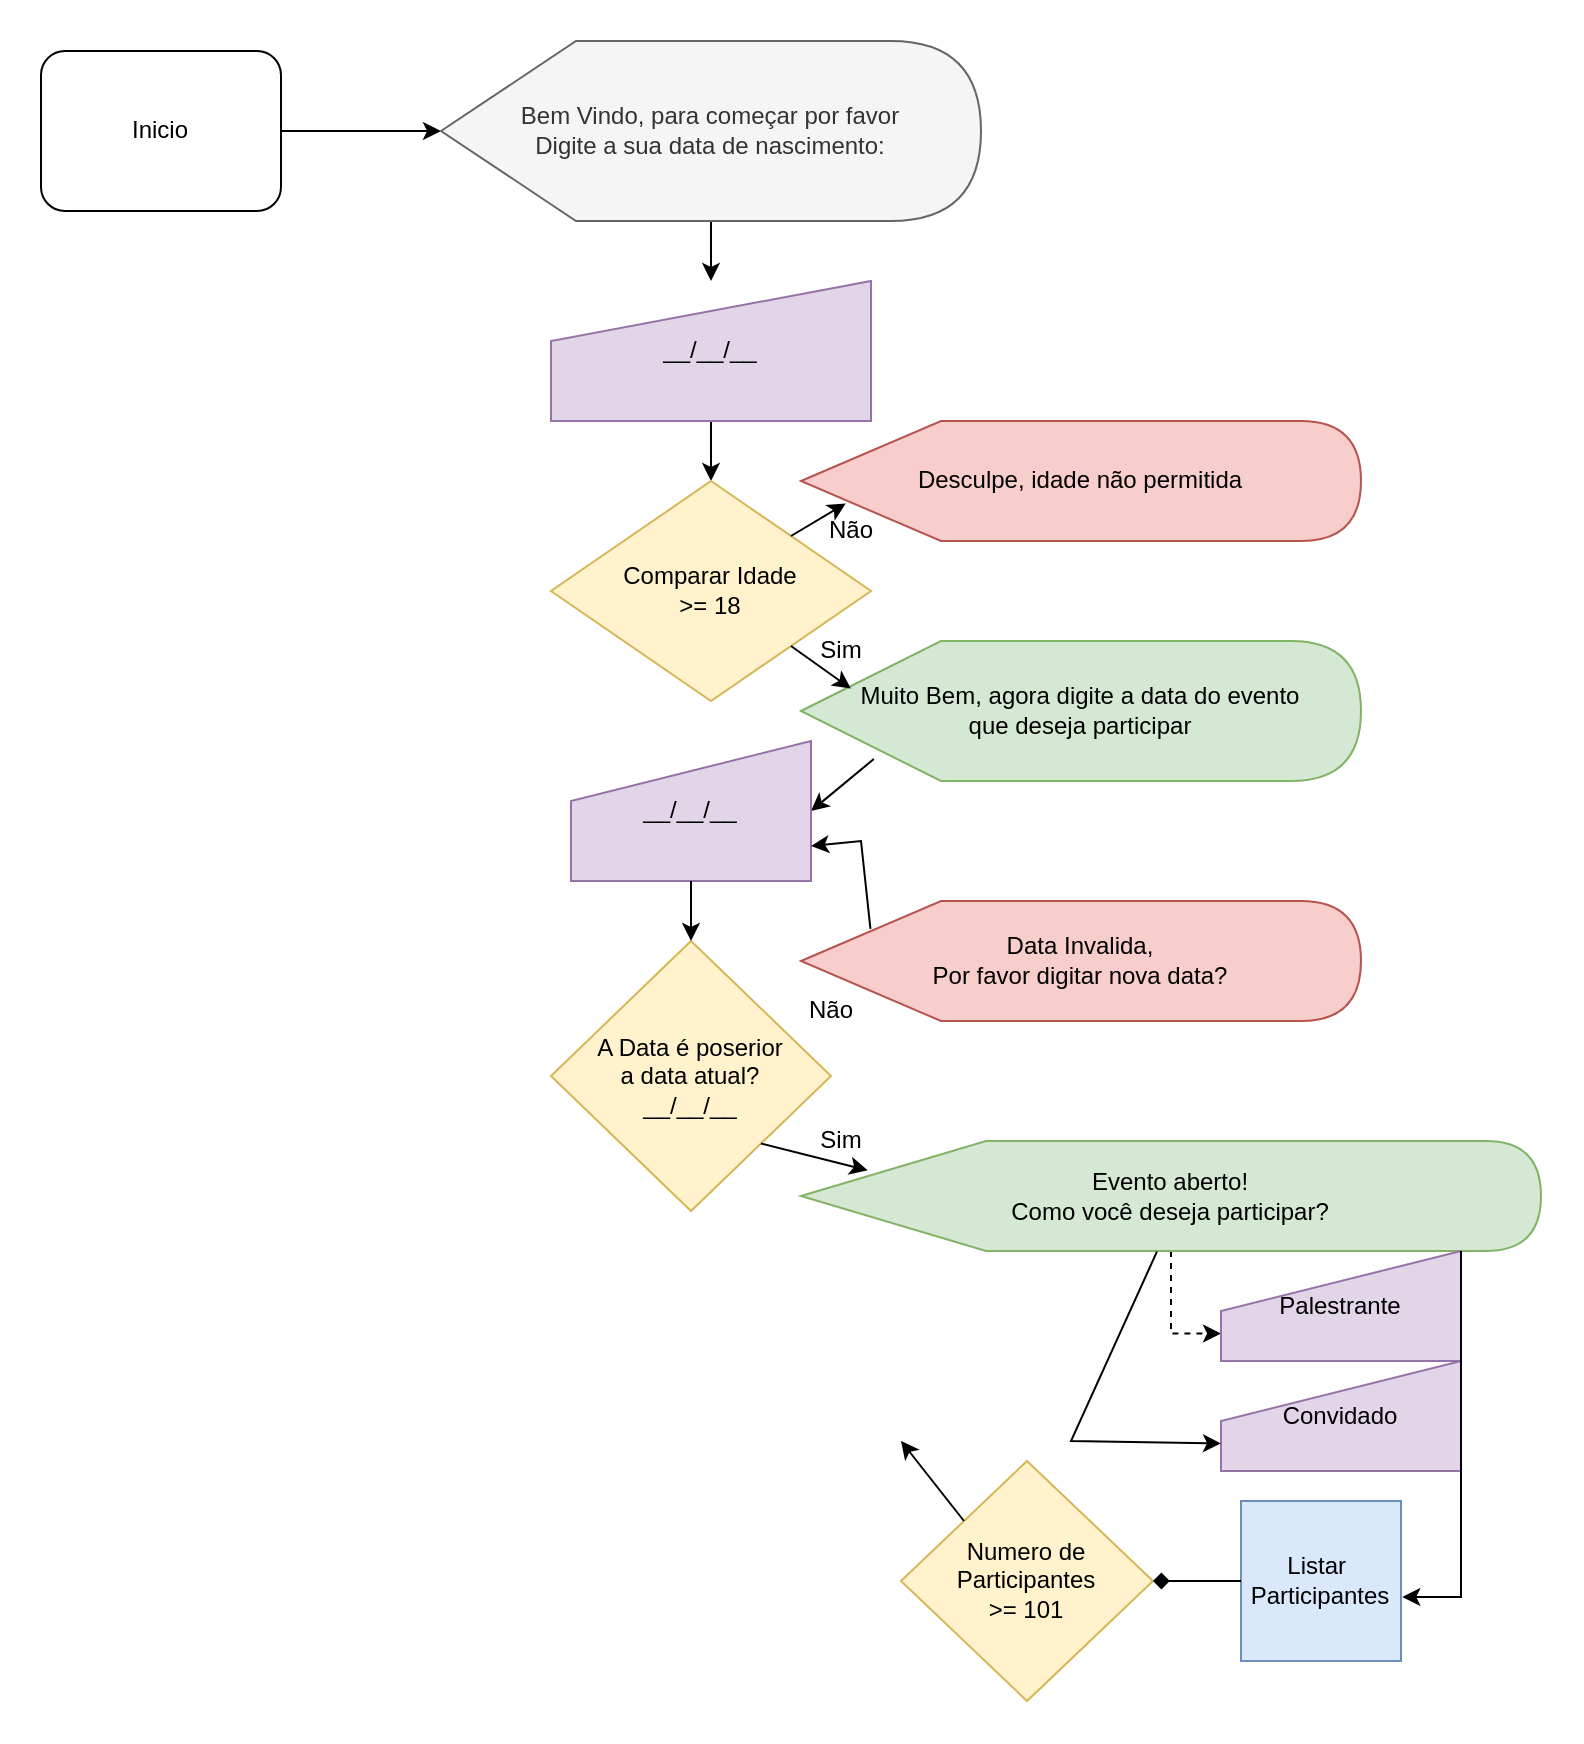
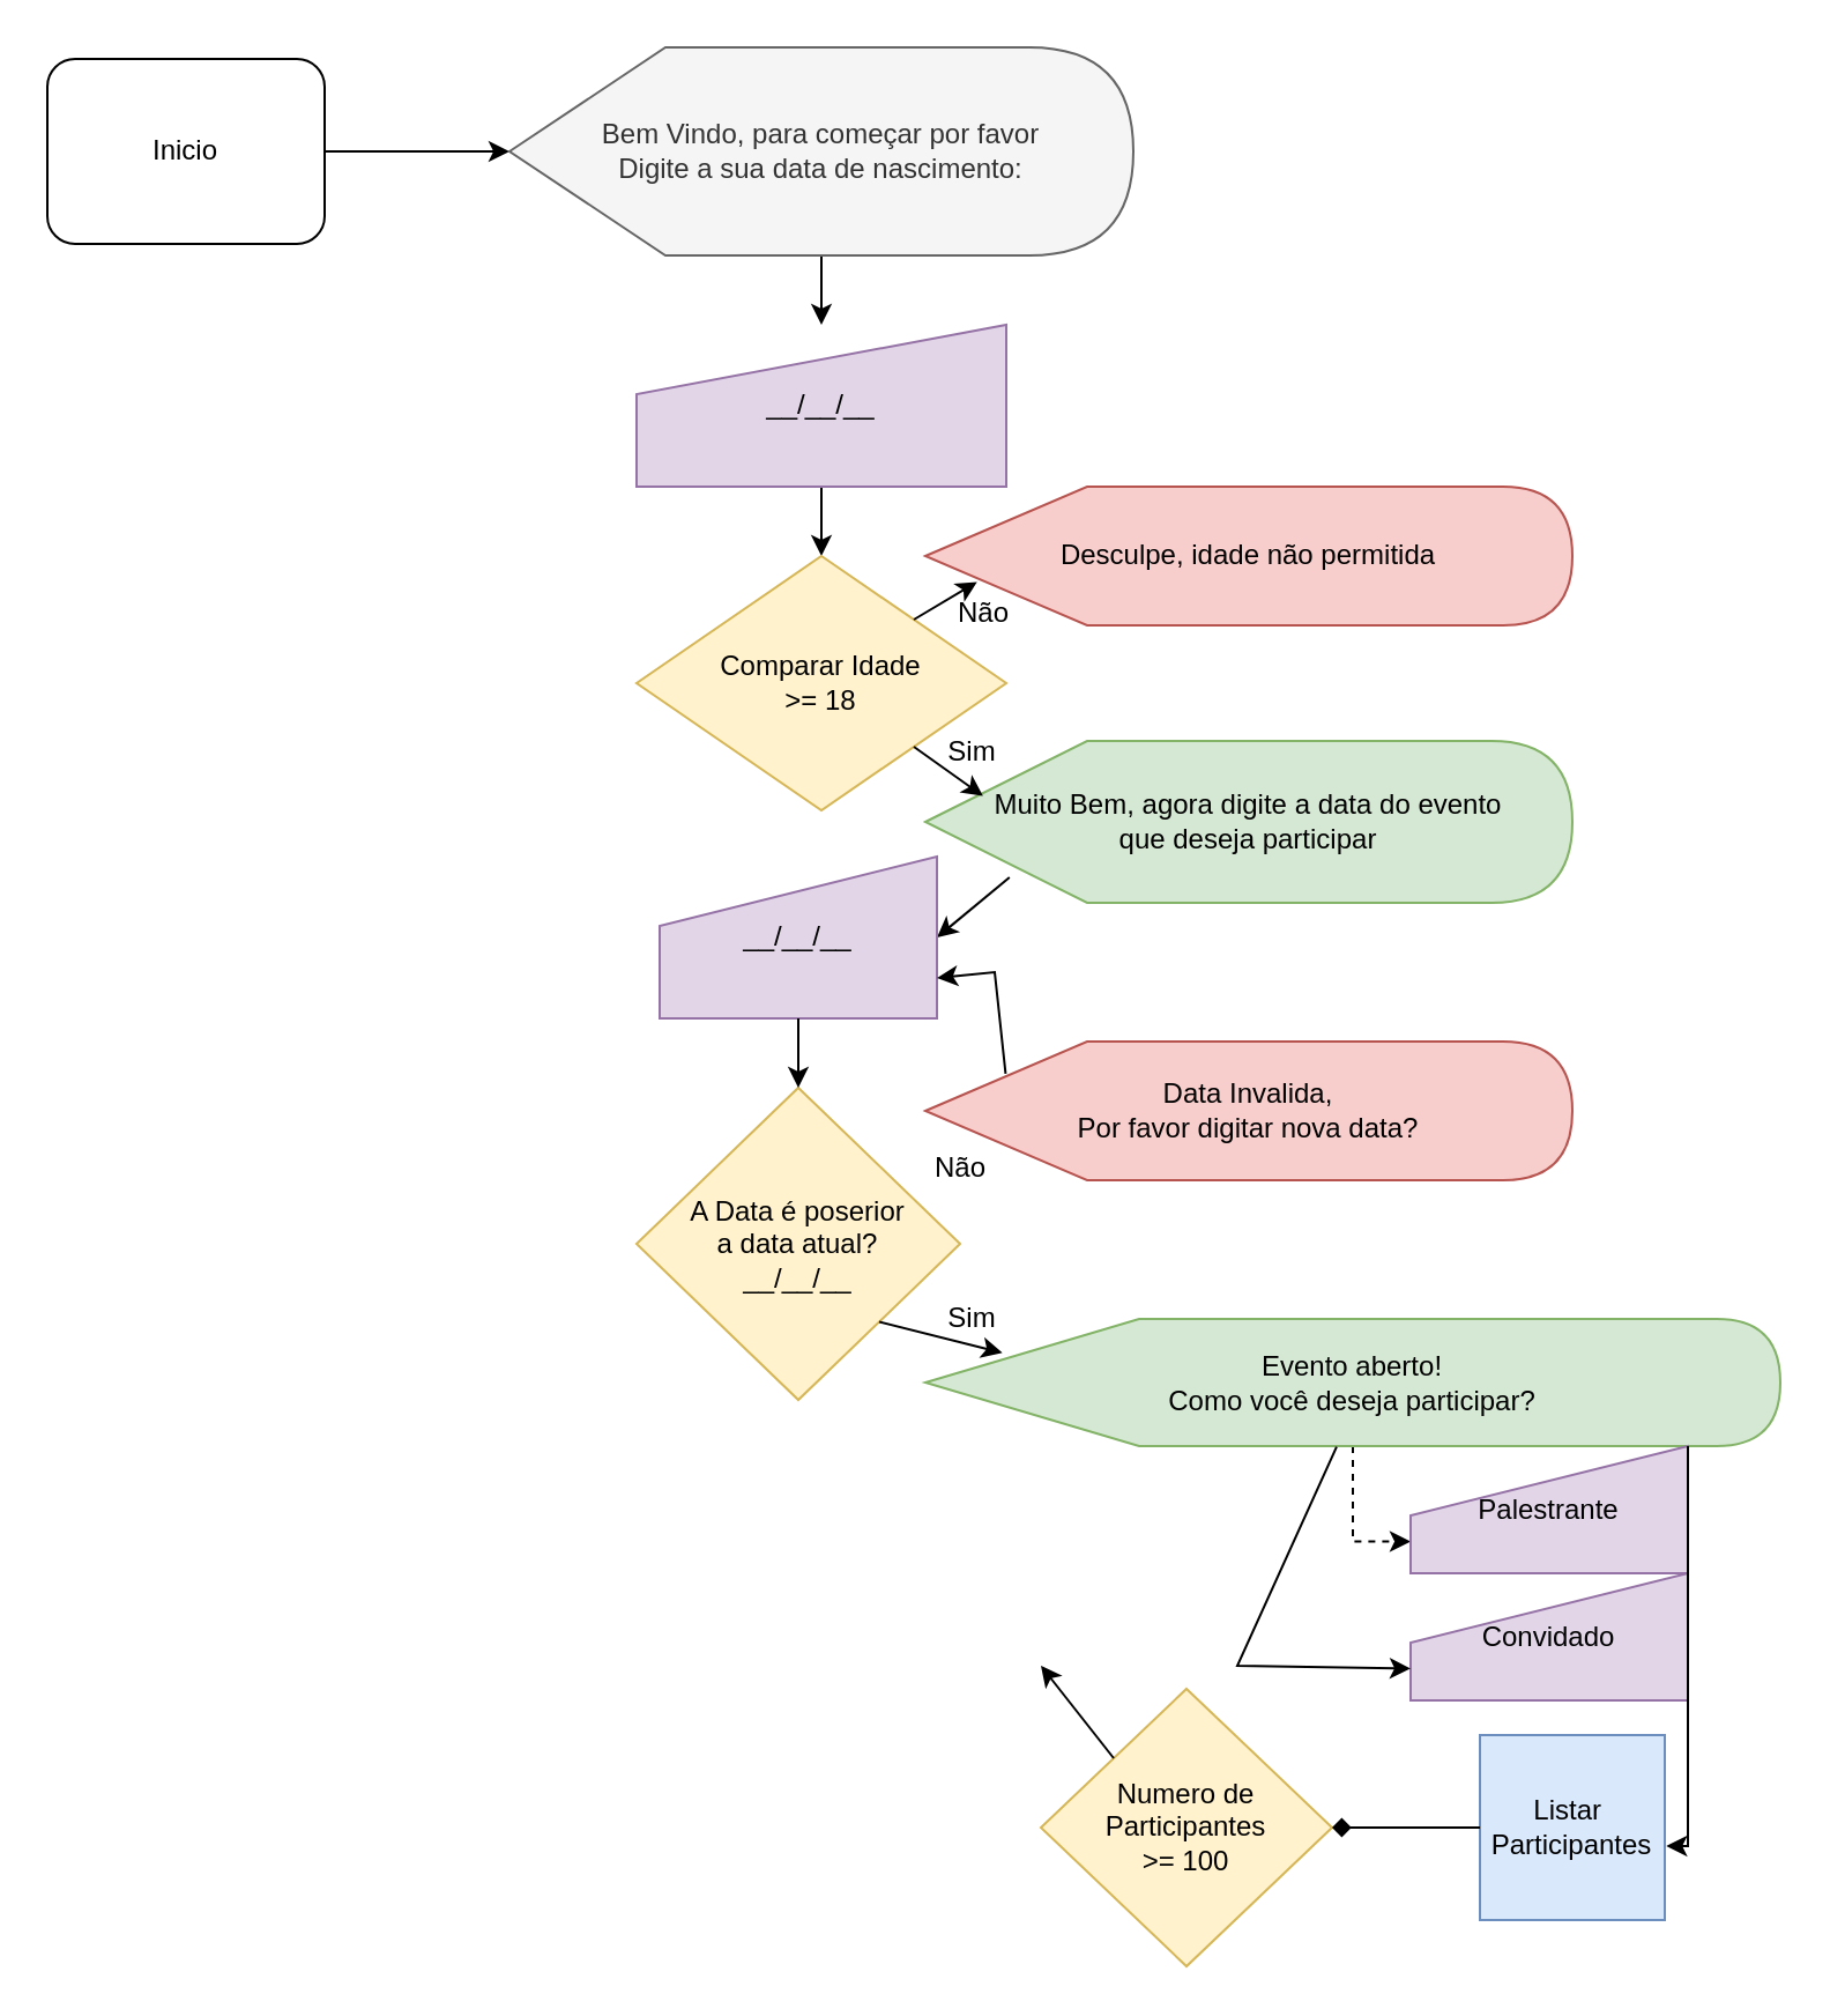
  <mxCell id="0" />
  <mxCell id="1" parent="0" />
  <mxCell id="2" value="" style="edgeStyle=orthogonalEdgeStyle;rounded=0;orthogonalLoop=1;jettySize=auto;html=1;" edge="1" parent="1" source="3" target="12"><mxGeometry relative="1" as="geometry" /></mxCell>
  <mxCell id="3" value="Inicio" style="whiteSpace=wrap;html=1;rounded=1;" vertex="1" parent="1"><mxGeometry x="20" y="25" width="120" height="80" as="geometry" /></mxCell>
  <mxCell id="4" value="A Data é poserior&lt;br&gt;a data atual?&lt;br&gt;__/__/__" style="rhombus;whiteSpace=wrap;html=1;fillColor=#fff2cc;strokeColor=#d6b656;" vertex="1" parent="1"><mxGeometry x="275" y="470" width="140" height="135" as="geometry" /></mxCell>
  <mxCell id="5" value="" style="endArrow=classic;html=1;rounded=0;exitX=0.13;exitY=0.843;exitDx=0;exitDy=0;exitPerimeter=0;entryX=1;entryY=0.5;entryDx=0;entryDy=0;" edge="1" parent="1" source="16" target="6"><mxGeometry width="50" height="50" relative="1" as="geometry"><mxPoint x="40" y="214.5" as="sourcePoint" /><mxPoint x="400" y="415" as="targetPoint" /></mxGeometry></mxCell>
  <mxCell id="6" value="__/__/__" style="shape=manualInput;whiteSpace=wrap;html=1;fillColor=#e1d5e7;strokeColor=#9673a6;" vertex="1" parent="1"><mxGeometry x="285" y="370" width="120" height="70" as="geometry" /></mxCell>
  <mxCell id="7" value="" style="endArrow=classic;html=1;rounded=0;exitX=0.5;exitY=1;exitDx=0;exitDy=0;entryX=0.5;entryY=0;entryDx=0;entryDy=0;" edge="1" parent="1" source="6" target="4"><mxGeometry width="50" height="50" relative="1" as="geometry"><mxPoint x="110" y="480" as="sourcePoint" /><mxPoint x="180" y="580" as="targetPoint" /></mxGeometry></mxCell>
  <mxCell id="8" value="" style="edgeStyle=orthogonalEdgeStyle;rounded=0;orthogonalLoop=1;jettySize=auto;html=1;entryX=0;entryY=0.75;entryDx=0;entryDy=0;dashed=1;" edge="1" parent="1" source="9" target="29"><mxGeometry relative="1" as="geometry" /></mxCell>
  <mxCell id="9" value="Evento aberto!&lt;br&gt;Como você deseja participar?" style="shape=display;whiteSpace=wrap;html=1;fillColor=#d5e8d4;strokeColor=#82b366;" vertex="1" parent="1"><mxGeometry x="400" y="570" width="370" height="55" as="geometry" /></mxCell>
  <mxCell id="10" value="Data Invalida, &lt;br&gt;Por favor digitar nova data?" style="shape=display;whiteSpace=wrap;html=1;fillColor=#f8cecc;strokeColor=#b85450;" vertex="1" parent="1"><mxGeometry x="400" y="450" width="280" height="60" as="geometry" /></mxCell>
  <mxCell id="11" value="" style="edgeStyle=orthogonalEdgeStyle;rounded=0;orthogonalLoop=1;jettySize=auto;html=1;" edge="1" parent="1" source="12" target="14"><mxGeometry relative="1" as="geometry" /></mxCell>
  <mxCell id="12" value="Bem Vindo, para começar por favor &lt;br&gt;Digite a sua data de nascimento:" style="shape=display;whiteSpace=wrap;html=1;fillColor=#f5f5f5;strokeColor=#666666;fontColor=#333333;" vertex="1" parent="1"><mxGeometry x="220" y="20" width="270" height="90" as="geometry" /></mxCell>
  <mxCell id="13" value="" style="edgeStyle=orthogonalEdgeStyle;rounded=0;orthogonalLoop=1;jettySize=auto;html=1;" edge="1" parent="1" source="14" target="15"><mxGeometry relative="1" as="geometry" /></mxCell>
  <mxCell id="14" value="__/__/__" style="shape=manualInput;whiteSpace=wrap;html=1;fillColor=#e1d5e7;strokeColor=#9673a6;" vertex="1" parent="1"><mxGeometry x="275" y="140" width="160" height="70" as="geometry" /></mxCell>
  <mxCell id="15" value="Comparar Idade&lt;br&gt;&amp;gt;= 18" style="rhombus;whiteSpace=wrap;html=1;fillColor=#fff2cc;strokeColor=#d6b656;" vertex="1" parent="1"><mxGeometry x="275" y="240" width="160" height="110" as="geometry" /></mxCell>
  <mxCell id="16" value="Muito Bem, agora digite a data do evento&lt;br&gt;que deseja participar" style="shape=display;whiteSpace=wrap;html=1;fillColor=#d5e8d4;strokeColor=#82b366;" vertex="1" parent="1"><mxGeometry x="400" y="320" width="280" height="70" as="geometry" /></mxCell>
  <mxCell id="17" value="" style="endArrow=classic;html=1;rounded=0;exitX=1;exitY=1;exitDx=0;exitDy=0;entryX=0.089;entryY=0.34;entryDx=0;entryDy=0;entryPerimeter=0;" edge="1" parent="1" source="15" target="16"><mxGeometry width="50" height="50" relative="1" as="geometry"><mxPoint x="360" y="260" as="sourcePoint" /><mxPoint x="410" y="210" as="targetPoint" /></mxGeometry></mxCell>
  <mxCell id="18" value="Sim" style="text;html=1;align=center;verticalAlign=middle;resizable=0;points=[];autosize=1;strokeColor=none;fillColor=none;" vertex="1" parent="1"><mxGeometry x="400" y="310" width="40" height="30" as="geometry" /></mxCell>
  <mxCell id="19" value="Desculpe, idade não permitida" style="shape=display;whiteSpace=wrap;html=1;fillColor=#f8cecc;strokeColor=#b85450;" vertex="1" parent="1"><mxGeometry x="400" y="210" width="280" height="60" as="geometry" /></mxCell>
  <mxCell id="20" value="" style="endArrow=classic;html=1;rounded=0;exitX=1;exitY=0;exitDx=0;exitDy=0;entryX=0.08;entryY=0.687;entryDx=0;entryDy=0;entryPerimeter=0;" edge="1" parent="1" source="15" target="19"><mxGeometry width="50" height="50" relative="1" as="geometry"><mxPoint x="360" y="260" as="sourcePoint" /><mxPoint x="410" y="210" as="targetPoint" /></mxGeometry></mxCell>
  <mxCell id="21" value="Não" style="text;html=1;align=center;verticalAlign=middle;resizable=0;points=[];autosize=1;strokeColor=none;fillColor=none;" vertex="1" parent="1"><mxGeometry x="400" y="250" width="50" height="30" as="geometry" /></mxCell>
  <mxCell id="22" value="Sim" style="text;html=1;align=center;verticalAlign=middle;resizable=0;points=[];autosize=1;strokeColor=none;fillColor=none;" vertex="1" parent="1"><mxGeometry x="400" y="555" width="40" height="30" as="geometry" /></mxCell>
  <mxCell id="23" value="" style="endArrow=classic;html=1;rounded=0;exitX=1;exitY=1;exitDx=0;exitDy=0;entryX=0.833;entryY=0.989;entryDx=0;entryDy=0;entryPerimeter=0;" edge="1" parent="1" source="4" target="22"><mxGeometry width="50" height="50" relative="1" as="geometry"><mxPoint x="350" y="470" as="sourcePoint" /><mxPoint x="400" y="420" as="targetPoint" /></mxGeometry></mxCell>
  <mxCell id="24" value="Não" style="text;html=1;align=center;verticalAlign=middle;resizable=0;points=[];autosize=1;strokeColor=none;fillColor=none;" vertex="1" parent="1"><mxGeometry x="390" y="490" width="50" height="30" as="geometry" /></mxCell>
  <mxCell id="25" value="" style="endArrow=classic;html=1;rounded=0;exitX=0.124;exitY=0.233;exitDx=0;exitDy=0;exitPerimeter=0;entryX=1;entryY=0.75;entryDx=0;entryDy=0;" edge="1" parent="1" source="10" target="6"><mxGeometry width="50" height="50" relative="1" as="geometry"><mxPoint x="350" y="470" as="sourcePoint" /><mxPoint x="410" y="440" as="targetPoint" /><Array as="points"><mxPoint x="430" y="420" /></Array></mxGeometry></mxCell>
- <mxCell id="26" value="Listar&amp;nbsp;&lt;br&gt;Participantes" style="whiteSpace=wrap;html=1;aspect=fixed;fillColor=#dae8fc;strokeColor=#6c8ebf;" vertex="1" parent="1"><mxGeometry x="620" y="750" width="80" height="80" as="geometry" /></mxCell>
- <mxCell id="27" value="Numero de Participantes&lt;br&gt;&amp;gt;= 101" style="rhombus;whiteSpace=wrap;html=1;fillColor=#fff2cc;strokeColor=#d6b656;" vertex="1" parent="1"><mxGeometry x="450" y="730" width="126" height="120" as="geometry" /></mxCell>
+ <mxCell id="26" value="Listar&amp;nbsp;&lt;br&gt;Participantes" style="whiteSpace=wrap;html=1;aspect=fixed;fillColor=#dae8fc;strokeColor=#6c8ebf;" vertex="1" parent="1"><mxGeometry x="640" y="750" width="80" height="80" as="geometry" /></mxCell>
+ <mxCell id="27" value="Numero de Participantes&lt;br&gt;&amp;gt;= 100" style="rhombus;whiteSpace=wrap;html=1;fillColor=#fff2cc;strokeColor=#d6b656;" vertex="1" parent="1"><mxGeometry x="450" y="730" width="126" height="120" as="geometry" /></mxCell>
  <mxCell id="28" value="" style="endArrow=diamond;html=1;rounded=0;exitX=0;exitY=0.5;exitDx=0;exitDy=0;entryX=1;entryY=0.5;entryDx=0;entryDy=0;" edge="1" parent="1" source="26" target="27"><mxGeometry width="50" height="50" relative="1" as="geometry"><mxPoint x="350" y="740" as="sourcePoint" /><mxPoint x="410" y="690" as="targetPoint" /></mxGeometry></mxCell>
  <mxCell id="29" value="Palestrante" style="shape=manualInput;whiteSpace=wrap;html=1;fillColor=#e1d5e7;strokeColor=#9673a6;" vertex="1" parent="1"><mxGeometry x="610" y="625" width="120" height="55" as="geometry" /></mxCell>
  <mxCell id="30" value="Convidado" style="shape=manualInput;whiteSpace=wrap;html=1;fillColor=#e1d5e7;strokeColor=#9673a6;" vertex="1" parent="1"><mxGeometry x="610" y="680" width="120" height="55" as="geometry" /></mxCell>
  <mxCell id="31" value="" style="endArrow=classic;html=1;rounded=0;exitX=0.481;exitY=1.006;exitDx=0;exitDy=0;exitPerimeter=0;entryX=0;entryY=0.75;entryDx=0;entryDy=0;" edge="1" parent="1" source="9" target="30"><mxGeometry width="50" height="50" relative="1" as="geometry"><mxPoint x="410" y="660" as="sourcePoint" /><mxPoint x="460" y="610" as="targetPoint" /><Array as="points"><mxPoint x="535" y="720" /></Array></mxGeometry></mxCell>
  <mxCell id="32" value="" style="endArrow=classic;html=1;rounded=0;exitX=1;exitY=0;exitDx=0;exitDy=0;entryX=1.008;entryY=0.6;entryDx=0;entryDy=0;entryPerimeter=0;" edge="1" parent="1" source="29" target="26"><mxGeometry width="50" height="50" relative="1" as="geometry"><mxPoint x="410" y="660" as="sourcePoint" /><mxPoint x="720" y="800" as="targetPoint" /><Array as="points"><mxPoint x="730" y="798" /></Array></mxGeometry></mxCell>
  <mxCell id="33" value="" style="endArrow=classic;html=1;rounded=0;exitX=0;exitY=0;exitDx=0;exitDy=0;" edge="1" parent="1" source="27"><mxGeometry width="50" height="50" relative="1" as="geometry"><mxPoint x="410" y="730" as="sourcePoint" /><mxPoint x="450" y="720" as="targetPoint" /></mxGeometry></mxCell>
